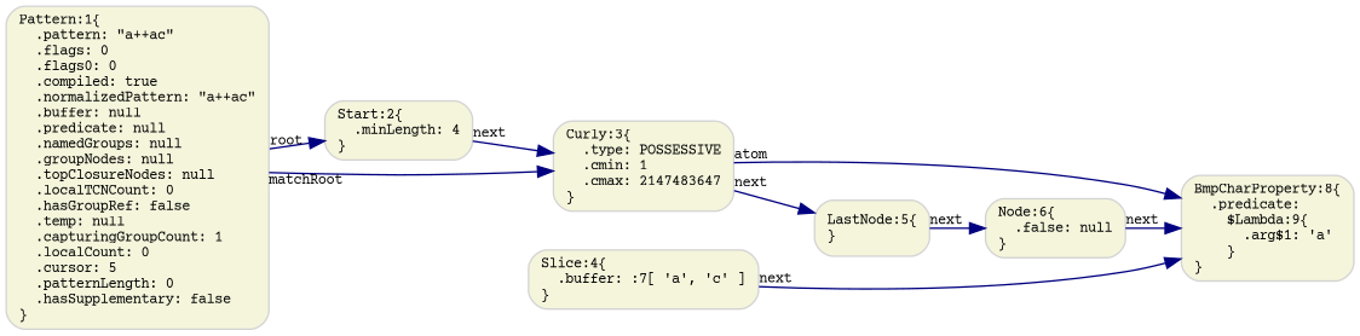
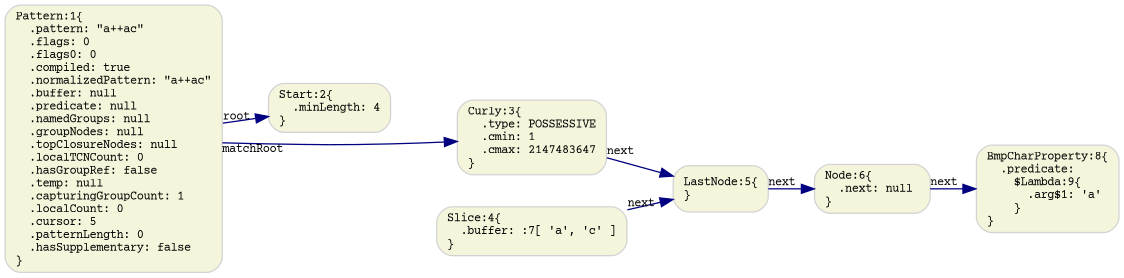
  digraph {
    fontname="Courier Prime"
    fontsize=11
    rankdir=LR
    node [color=LightGray fillcolor=Beige fontname="Courier Prime" fontsize=9 shape=box style="rounded,filled"]
    edge [color=Navy fontname="Courier Prime" fontsize=9 taillabel=next]
    n1 [label="Pattern:1\{\l  .pattern: \"a++ac\"\l  .flags: 0\l  .flags0: 0\l  .compiled: true\l  .normalizedPattern: \"a++ac\"\l  .buffer: null\l  .predicate: null\l  .namedGroups: null\l  .groupNodes: null\l  .topClosureNodes: null\l  .localTCNCount: 0\l  .hasGroupRef: false\l  .temp: null\l  .capturingGroupCount: 1\l  .localCount: 0\l  .cursor: 5\l  .patternLength: 0\l  .hasSupplementary: false\l\}\l"]
    n2 [label="Start:2\{\l  .minLength: 4\l\}\l"]
    n3 [label="Curly:3\{\l  .type: POSSESSIVE\l  .cmin: 1\l  .cmax: 2147483647\l\}\l"]
    n4 [label="BmpCharProperty:8\{\l  .predicate:\l    $Lambda:9\{\l      .arg$1: 'a'\l    \}\l\}\l"]
    n5 [label="LastNode:5\{\l\}\l"]
    n6 [label="Slice:4\{\l  .buffer: :7[ 'a', 'c' ]\l\}\l"]
-   n7 [label="Node:6\{\l  .false: null\l\}\l"]
+   n7 [label="Node:6\{\l  .next: null\l\}\l"]
    n1 -> n2 [taillabel=root]
    n1 -> n3 [taillabel=matchRoot]
-   n2 -> n3
-   n3 -> n4 [taillabel=atom]
    n3 -> n5
    n5 -> n7
-   n6 -> n4
+   n6 -> n5
    n7 -> n4
  }
